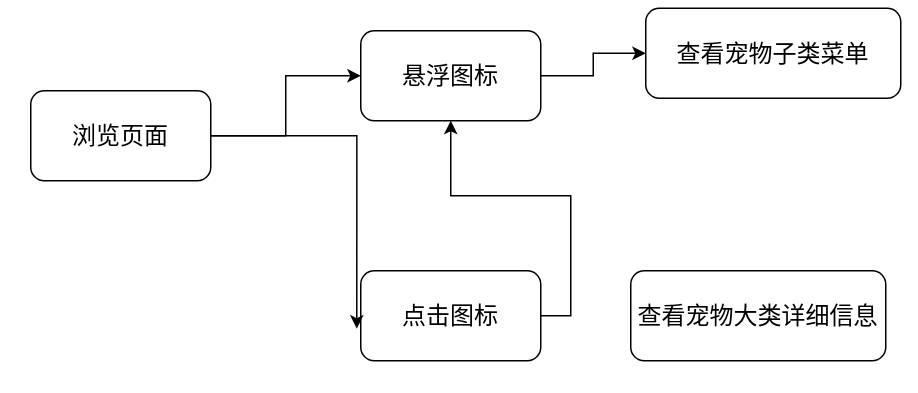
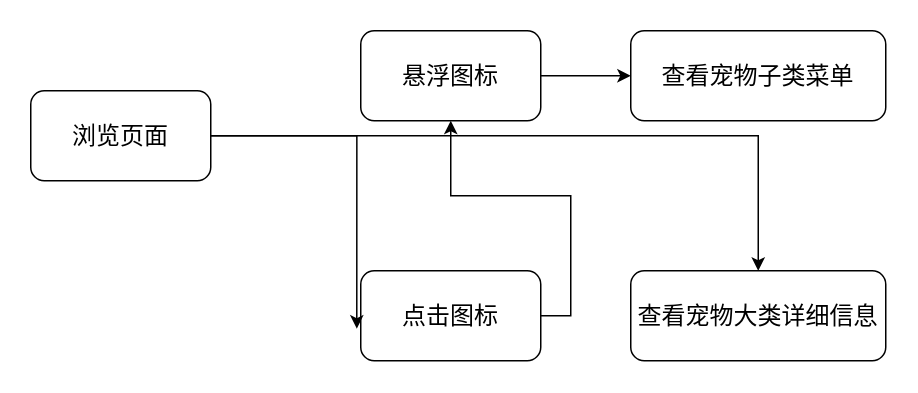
  <mxCell id="0" />
  <mxCell id="1" parent="0" />
- <mxCell id="2" style="edgeStyle=orthogonalEdgeStyle;rounded=0;orthogonalLoop=1;jettySize=auto;html=1;exitX=1;exitY=0.5;exitDx=0;exitDy=0;entryX=0;entryY=0.5;entryDx=0;entryDy=0;" edge="1" parent="1" source="3" target="5"><mxGeometry relative="1" as="geometry" /></mxCell>
+ <mxCell id="2" style="edgeStyle=orthogonalEdgeStyle;rounded=0;orthogonalLoop=1;jettySize=auto;html=1;exitX=1;exitY=0.5;exitDx=0;exitDy=0;" edge="1" parent="1" source="3" target="9"><mxGeometry relative="1" as="geometry" /></mxCell>
  <mxCell id="3" value="&lt;font style=&quot;font-size: 16px;&quot;&gt;浏览页面&lt;/font&gt;" style="rounded=1;whiteSpace=wrap;html=1;" vertex="1" parent="1"><mxGeometry x="20" y="60" width="120" height="60" as="geometry" /></mxCell>
  <mxCell id="4" style="edgeStyle=orthogonalEdgeStyle;rounded=0;orthogonalLoop=1;jettySize=auto;html=1;exitX=1;exitY=0.5;exitDx=0;exitDy=0;entryX=0;entryY=0.5;entryDx=0;entryDy=0;" edge="1" parent="1" source="5" target="8"><mxGeometry relative="1" as="geometry" /></mxCell>
  <mxCell id="5" value="&lt;font style=&quot;font-size: 16px;&quot;&gt;悬浮图标&lt;/font&gt;" style="rounded=1;whiteSpace=wrap;html=1;" vertex="1" parent="1"><mxGeometry x="240" y="20" width="120" height="60" as="geometry" /></mxCell>
  <mxCell id="6" style="edgeStyle=orthogonalEdgeStyle;rounded=0;orthogonalLoop=1;jettySize=auto;html=1;exitX=1;exitY=0.5;exitDx=0;exitDy=0;" edge="1" parent="1" source="7" target="5"><mxGeometry relative="1" as="geometry" /></mxCell>
  <mxCell id="7" value="&lt;font style=&quot;font-size: 16px;&quot;&gt;点击图标&lt;/font&gt;" style="rounded=1;whiteSpace=wrap;html=1;" vertex="1" parent="1"><mxGeometry x="240" y="180" width="120" height="60" as="geometry" /></mxCell>
- <mxCell id="8" value="&lt;font style=&quot;font-size: 16px;&quot;&gt;查看宠物子类菜单&lt;/font&gt;" style="rounded=1;whiteSpace=wrap;html=1;" vertex="1" parent="1"><mxGeometry x="430" y="5" width="170" height="60" as="geometry" /></mxCell>
+ <mxCell id="8" value="&lt;font style=&quot;font-size: 16px;&quot;&gt;查看宠物子类菜单&lt;/font&gt;" style="rounded=1;whiteSpace=wrap;html=1;" vertex="1" parent="1"><mxGeometry x="420" y="20" width="170" height="60" as="geometry" /></mxCell>
  <mxCell id="9" value="&lt;font style=&quot;font-size: 16px;&quot;&gt;查看宠物大类详细信息&lt;/font&gt;" style="rounded=1;whiteSpace=wrap;html=1;" vertex="1" parent="1"><mxGeometry x="420" y="180" width="170" height="60" as="geometry" /></mxCell>
  <mxCell id="10" style="edgeStyle=orthogonalEdgeStyle;rounded=0;orthogonalLoop=1;jettySize=auto;html=1;exitX=1;exitY=0.5;exitDx=0;exitDy=0;entryX=-0.022;entryY=0.644;entryDx=0;entryDy=0;entryPerimeter=0;" edge="1" parent="1" source="3" target="7"><mxGeometry relative="1" as="geometry" /></mxCell>
